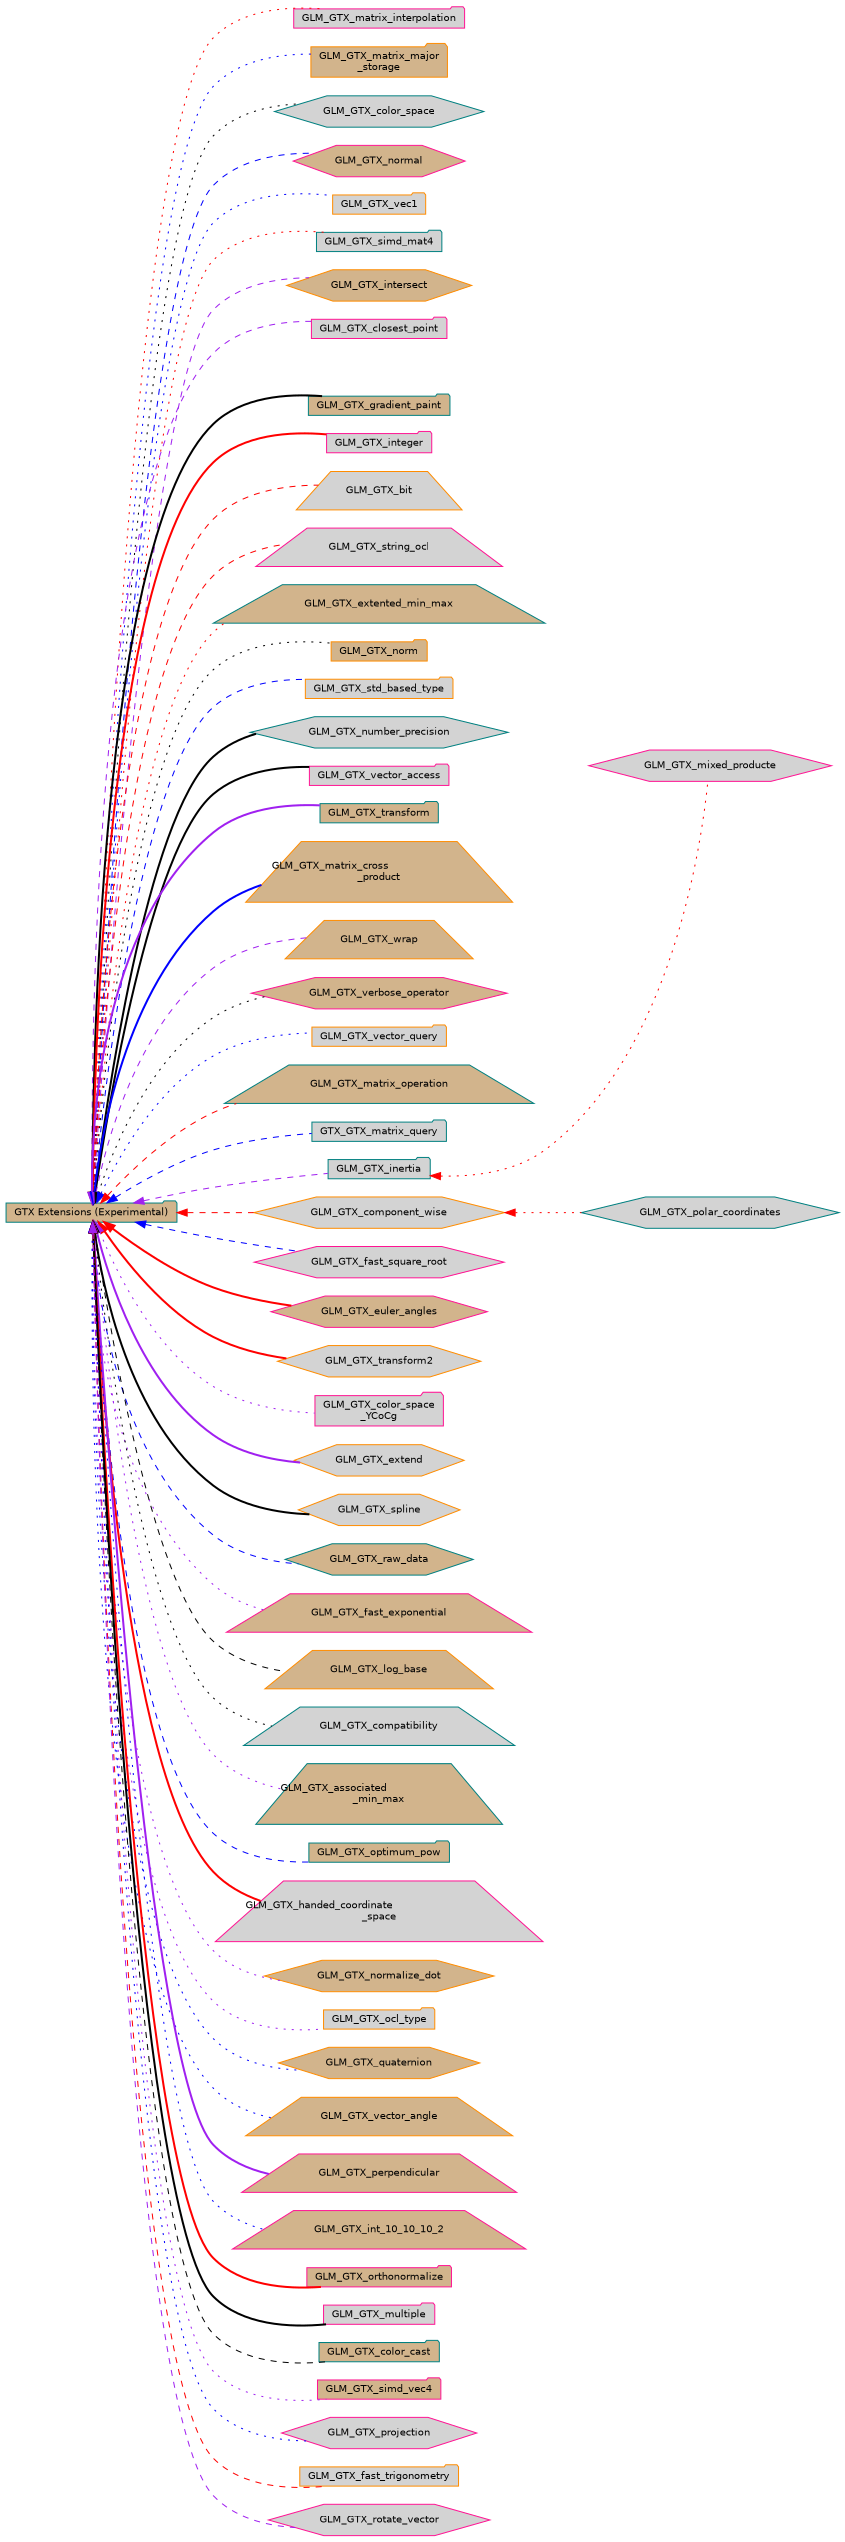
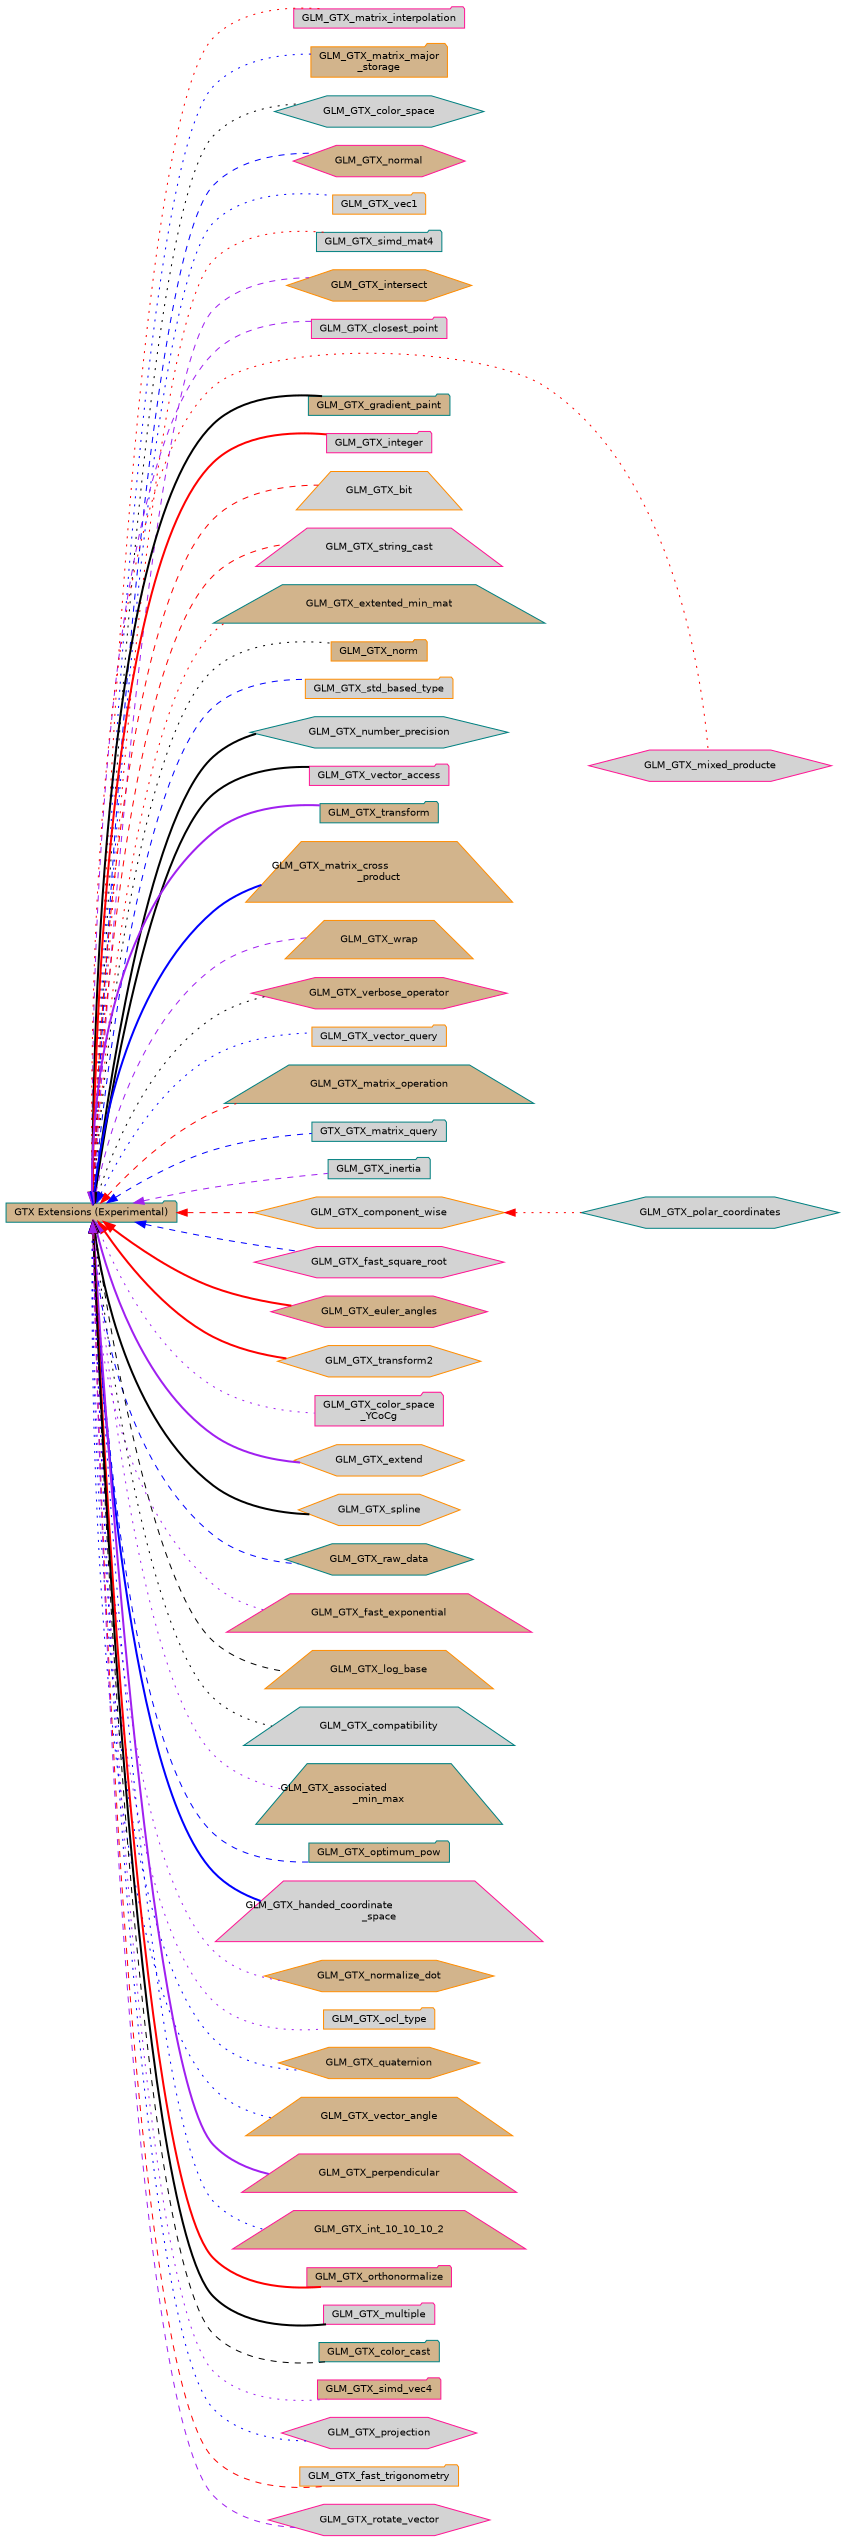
  digraph {
    rankdir=LR
    node [color=deeppink fillcolor=lightgrey fontname=Helvetica fontsize=10 shape=folder style=filled]
    edge [color=red dir=back fontname=Helvetica fontsize=10 labelfontname=Helvetica labelfontsize=10 shape=plaintext style=dotted]
    n1 [height=0.2 label=GLM_GTX_matrix_interpolation width=0.4]
    n2 [color=darkorange fillcolor=tan height=0.2 label="GLM_GTX_matrix_major\l_storage" width=0.4]
    n3 [color=teal height=0.2 label=GLM_GTX_color_space shape=hexagon width=0.4]
    n4 [color=teal height=0.2 label=GLM_GTX_polar_coordinates shape=hexagon width=0.4]
    n5 [color=teal fillcolor=tan fontcolor=black height=0.2 label="GTX Extensions (Experimental)" width=0.4]
    n6 [fillcolor=tan height=0.2 label=GLM_GTX_normal shape=hexagon width=0.4]
    n7 [color=darkorange height=0.2 label=GLM_GTX_vec1 width=0.4]
    n8 [color=teal height=0.2 label=GLM_GTX_simd_mat4 width=0.4]
    n9 [color=darkorange fillcolor=tan height=0.2 label=GLM_GTX_intersect shape=hexagon width=0.4]
    n10 [height=0.2 label=GLM_GTX_closest_point width=0.4]
    n11 [height=0.2 label=GLM_GTX_mixed_producte shape=hexagon width=0.4]
    n12 [color=teal fillcolor=tan height=0.2 label=GLM_GTX_gradient_paint width=0.4]
    n13 [height=0.2 label=GLM_GTX_integer width=0.4]
    n14 [color=darkorange height=0.2 label=GLM_GTX_bit shape=trapezium width=0.4]
-   n15 [height=0.2 label=GLM_GTX_string_ocl shape=trapezium width=0.4]
-   n16 [color=teal fillcolor=tan height=0.2 label=GLM_GTX_extented_min_max shape=trapezium width=0.4]
+   n15 [height=0.2 label=GLM_GTX_string_cast shape=trapezium width=0.4]
+   n16 [color=teal fillcolor=tan height=0.2 label=GLM_GTX_extented_min_mat shape=trapezium width=0.4]
    n17 [color=darkorange fillcolor=tan height=0.2 label=GLM_GTX_norm width=0.4]
    n18 [color=darkorange height=0.2 label=GLM_GTX_std_based_type width=0.4]
    n19 [color=teal height=0.2 label=GLM_GTX_number_precision shape=hexagon width=0.4]
    n20 [height=0.2 label=GLM_GTX_vector_access width=0.4]
    n21 [color=teal fillcolor=tan height=0.2 label=GLM_GTX_transform width=0.4]
    n22 [color=darkorange fillcolor=tan height=0.2 label="GLM_GTX_matrix_cross\l_product" shape=trapezium width=0.4]
    n23 [color=darkorange fillcolor=tan height=0.2 label=GLM_GTX_wrap shape=trapezium width=0.4]
    n24 [fillcolor=tan height=0.2 label=GLM_GTX_verbose_operator shape=hexagon width=0.4]
    n25 [color=darkorange height=0.2 label=GLM_GTX_vector_query width=0.4]
    n26 [color=teal fillcolor=tan height=0.2 label=GLM_GTX_matrix_operation shape=trapezium width=0.4]
    n27 [color=teal height=0.2 label=GTX_GTX_matrix_query width=0.4]
    n28 [color=darkorange height=0.2 label=GLM_GTX_component_wise shape=hexagon width=0.4]
    n29 [color=teal height=0.2 label=GLM_GTX_inertia width=0.4]
    n30 [height=0.2 label=GLM_GTX_fast_square_root shape=hexagon width=0.4]
    n31 [fillcolor=tan height=0.2 label=GLM_GTX_euler_angles shape=hexagon width=0.4]
    n32 [color=darkorange height=0.2 label=GLM_GTX_transform2 shape=hexagon width=0.4]
    n33 [height=0.2 label="GLM_GTX_color_space\l_YCoCg" width=0.4]
    n34 [color=darkorange height=0.2 label=GLM_GTX_extend shape=hexagon width=0.4]
    n35 [color=darkorange height=0.2 label=GLM_GTX_spline shape=hexagon width=0.4]
    n36 [color=teal fillcolor=tan height=0.2 label=GLM_GTX_raw_data shape=hexagon width=0.4]
    n37 [fillcolor=tan height=0.2 label=GLM_GTX_fast_exponential shape=trapezium width=0.4]
    n38 [color=darkorange fillcolor=tan height=0.2 label=GLM_GTX_log_base shape=trapezium width=0.4]
    n39 [color=teal height=0.2 label=GLM_GTX_compatibility shape=trapezium width=0.4]
    n40 [color=teal fillcolor=tan height=0.2 label="GLM_GTX_associated\l_min_max" shape=trapezium width=0.4]
    n41 [color=teal fillcolor=tan height=0.2 label=GLM_GTX_optimum_pow width=0.4]
    n42 [height=0.2 label="GLM_GTX_handed_coordinate\l_space" shape=trapezium width=0.4]
    n43 [color=darkorange fillcolor=tan height=0.2 label=GLM_GTX_normalize_dot shape=hexagon width=0.4]
    n44 [color=darkorange height=0.2 label=GLM_GTX_ocl_type width=0.4]
    n45 [color=darkorange fillcolor=tan height=0.2 label=GLM_GTX_quaternion shape=hexagon width=0.4]
    n46 [color=darkorange fillcolor=tan height=0.2 label=GLM_GTX_vector_angle shape=trapezium width=0.4]
    n47 [fillcolor=tan height=0.2 label=GLM_GTX_perpendicular shape=trapezium width=0.4]
    n48 [fillcolor=tan height=0.2 label=GLM_GTX_int_10_10_10_2 shape=trapezium width=0.4]
    n49 [fillcolor=tan height=0.2 label=GLM_GTX_orthonormalize width=0.4]
    n50 [height=0.2 label=GLM_GTX_multiple width=0.4]
    n51 [color=teal fillcolor=tan height=0.2 label=GLM_GTX_color_cast width=0.4]
    n52 [fillcolor=tan height=0.2 label=GLM_GTX_simd_vec4 width=0.4]
    n53 [height=0.2 label=GLM_GTX_projection shape=hexagon width=0.4]
    n54 [color=darkorange height=0.2 label=GLM_GTX_fast_trigonometry width=0.4]
    n55 [height=0.2 label=GLM_GTX_rotate_vector shape=hexagon width=0.4]
    n5 -> n1
    n5 -> n2 [color=blue]
    n5 -> n3 [color=black]
    n5 -> n6 [color=blue style=dashed]
    n5 -> n7 [color=blue]
    n5 -> n8
    n5 -> n9 [color=purple style=dashed]
    n5 -> n10 [color=purple style=dashed]
-   n29 -> n11
+   n5 -> n11
    n5 -> n12 [color=black style=bold]
    n5 -> n13 [style=bold]
    n5 -> n14 [style=dashed]
    n5 -> n15 [style=dashed]
    n5 -> n16
    n5 -> n17 [color=black]
    n5 -> n18 [color=blue style=dashed]
    n5 -> n19 [color=black style=bold]
    n5 -> n20 [color=black style=bold]
    n5 -> n21 [color=purple style=bold]
    n5 -> n22 [color=blue style=bold]
    n5 -> n23 [color=purple style=dashed]
    n5 -> n24 [color=black]
    n5 -> n25 [color=blue]
    n5 -> n26 [style=dashed]
    n5 -> n27 [color=blue style=dashed]
    n5 -> n28 [style=dashed]
    n5 -> n29 [color=purple style=dashed]
    n5 -> n30 [color=blue style=dashed]
    n5 -> n31 [style=bold]
    n5 -> n32 [style=bold]
    n5 -> n33 [color=purple]
    n5 -> n34 [color=purple style=bold]
    n5 -> n35 [color=black style=bold]
    n5 -> n36 [color=blue style=dashed]
    n5 -> n37 [color=purple]
    n5 -> n38 [color=black style=dashed]
    n5 -> n39 [color=black]
    n5 -> n40 [color=purple]
    n5 -> n41 [color=blue style=dashed]
-   n5 -> n42 [style=bold]
+   n5 -> n42 [color=blue style=bold]
    n5 -> n43 [color=purple]
    n5 -> n44 [color=purple]
    n5 -> n45 [color=blue]
    n5 -> n46 [color=blue]
    n5 -> n47 [color=purple style=bold]
    n5 -> n48 [color=blue]
    n5 -> n49 [style=bold]
    n5 -> n50 [color=black style=bold]
    n5 -> n51 [color=black style=dashed]
    n5 -> n52 [color=purple]
    n5 -> n53 [color=blue]
    n5 -> n54 [style=dashed]
    n5 -> n55 [color=purple style=dashed]
    n28 -> n4
  }
